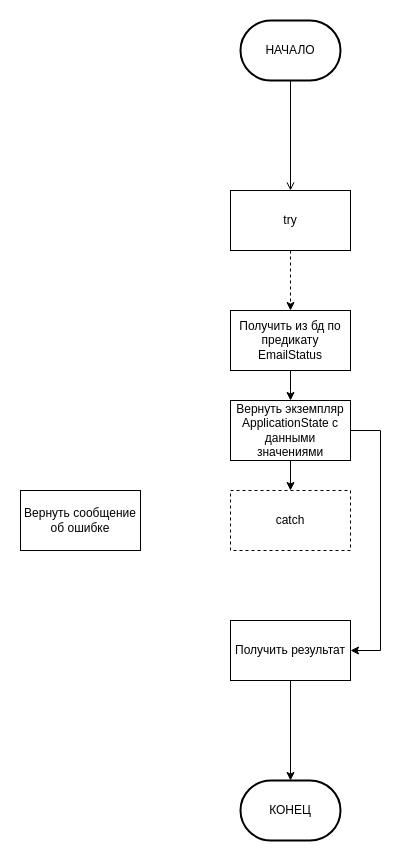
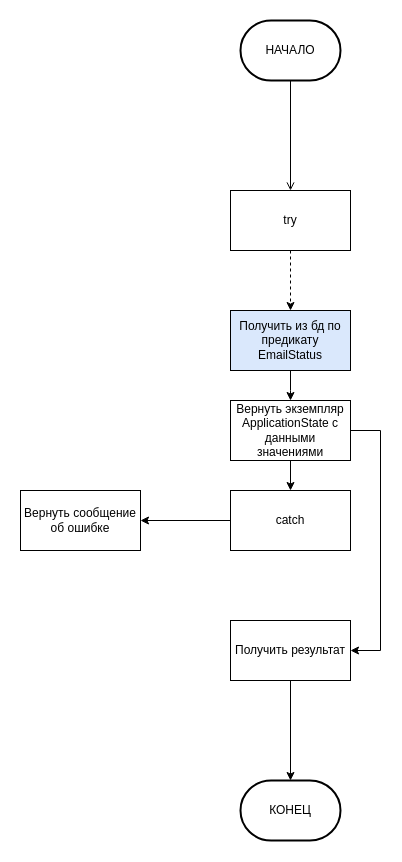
  <mxCell id="0" />
  <mxCell id="1" parent="0" />
  <mxCell id="2" style="edgeStyle=orthogonalEdgeStyle;rounded=0;orthogonalLoop=1;jettySize=auto;html=1;entryX=0.5;entryY=0;entryDx=0;entryDy=0;endArrow=open;" edge="1" parent="1" source="3" target="5"><mxGeometry relative="1" as="geometry" /></mxCell>
  <mxCell id="3" value="НАЧАЛО" style="strokeWidth=2;html=1;shape=mxgraph.flowchart.terminator;whiteSpace=wrap;" vertex="1" parent="1"><mxGeometry x="240" y="20" width="100" height="60" as="geometry" /></mxCell>
  <mxCell id="4" style="edgeStyle=orthogonalEdgeStyle;rounded=0;orthogonalLoop=1;jettySize=auto;html=1;dashed=1;" edge="1" parent="1" source="5" target="9"><mxGeometry relative="1" as="geometry" /></mxCell>
  <mxCell id="5" value="try" style="rounded=0;whiteSpace=wrap;html=1;" vertex="1" parent="1"><mxGeometry x="230" y="190" width="120" height="60" as="geometry" /></mxCell>
- <mxCell id="7" value="catch" style="rounded=0;whiteSpace=wrap;html=1;dashed=1;" vertex="1" parent="1"><mxGeometry x="230" y="490" width="120" height="60" as="geometry" /></mxCell>
+ <mxCell id="6" style="edgeStyle=orthogonalEdgeStyle;rounded=0;orthogonalLoop=1;jettySize=auto;html=1;exitX=0;exitY=0.5;exitDx=0;exitDy=0;entryX=1;entryY=0.5;entryDx=0;entryDy=0;" edge="1" parent="1" source="7" target="15"><mxGeometry relative="1" as="geometry" /></mxCell>
+ <mxCell id="7" value="catch" style="rounded=0;whiteSpace=wrap;html=1;" vertex="1" parent="1"><mxGeometry x="230" y="490" width="120" height="60" as="geometry" /></mxCell>
  <mxCell id="8" style="edgeStyle=orthogonalEdgeStyle;rounded=0;orthogonalLoop=1;jettySize=auto;html=1;" edge="1" parent="1" source="9"><mxGeometry relative="1" as="geometry"><mxPoint x="290" y="400" as="targetPoint" /></mxGeometry></mxCell>
- <mxCell id="9" value="Получить из бд по предикату EmailStatus" style="rounded=0;whiteSpace=wrap;html=1;" vertex="1" parent="1"><mxGeometry x="230" y="310" width="120" height="60" as="geometry" /></mxCell>
+ <mxCell id="9" value="Получить из бд по предикату EmailStatus" style="rounded=0;whiteSpace=wrap;html=1;fillColor=#dae8fc;" vertex="1" parent="1"><mxGeometry x="230" y="310" width="120" height="60" as="geometry" /></mxCell>
  <mxCell id="10" style="edgeStyle=orthogonalEdgeStyle;rounded=0;orthogonalLoop=1;jettySize=auto;html=1;entryX=0.5;entryY=0;entryDx=0;entryDy=0;" edge="1" parent="1" source="12" target="7"><mxGeometry relative="1" as="geometry" /></mxCell>
  <mxCell id="11" style="edgeStyle=orthogonalEdgeStyle;rounded=0;orthogonalLoop=1;jettySize=auto;html=1;entryX=1;entryY=0.5;entryDx=0;entryDy=0;" edge="1" parent="1" source="12" target="14"><mxGeometry relative="1" as="geometry"><Array as="points"><mxPoint x="380" y="430" /><mxPoint x="380" y="650" /></Array></mxGeometry></mxCell>
  <mxCell id="12" value="Вернуть экземпляр ApplicationState с данными значениями" style="rounded=0;whiteSpace=wrap;html=1;" vertex="1" parent="1"><mxGeometry x="230" y="400" width="120" height="60" as="geometry" /></mxCell>
  <mxCell id="13" style="edgeStyle=orthogonalEdgeStyle;rounded=0;orthogonalLoop=1;jettySize=auto;html=1;entryX=0.5;entryY=0;entryDx=0;entryDy=0;entryPerimeter=0;" edge="1" parent="1" source="14" target="16"><mxGeometry relative="1" as="geometry" /></mxCell>
  <mxCell id="14" value="Получить результат" style="rounded=0;whiteSpace=wrap;html=1;" vertex="1" parent="1"><mxGeometry x="230" y="620" width="120" height="60" as="geometry" /></mxCell>
  <mxCell id="15" value="Вернуть сообщение об ошибке" style="rounded=0;whiteSpace=wrap;html=1;" vertex="1" parent="1"><mxGeometry x="20" y="490" width="120" height="60" as="geometry" /></mxCell>
  <mxCell id="16" value="КОНЕЦ" style="strokeWidth=2;html=1;shape=mxgraph.flowchart.terminator;whiteSpace=wrap;" vertex="1" parent="1"><mxGeometry x="240" y="780" width="100" height="60" as="geometry" /></mxCell>
